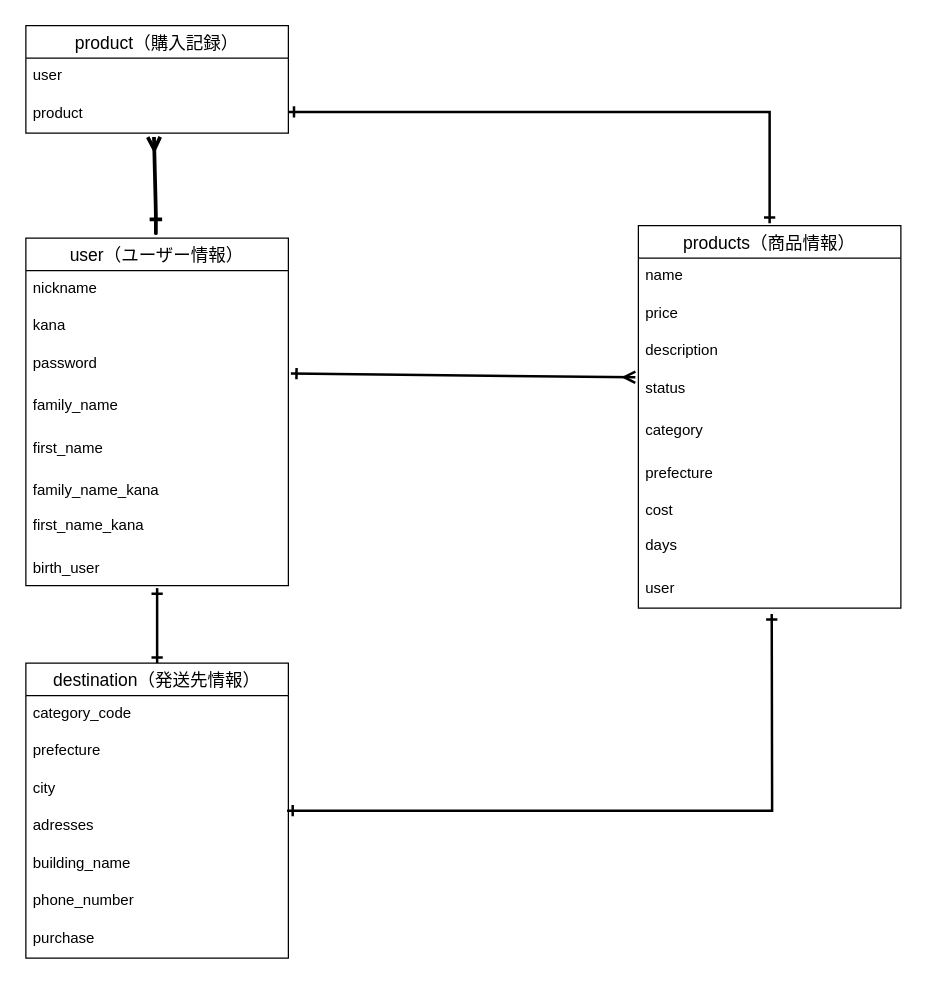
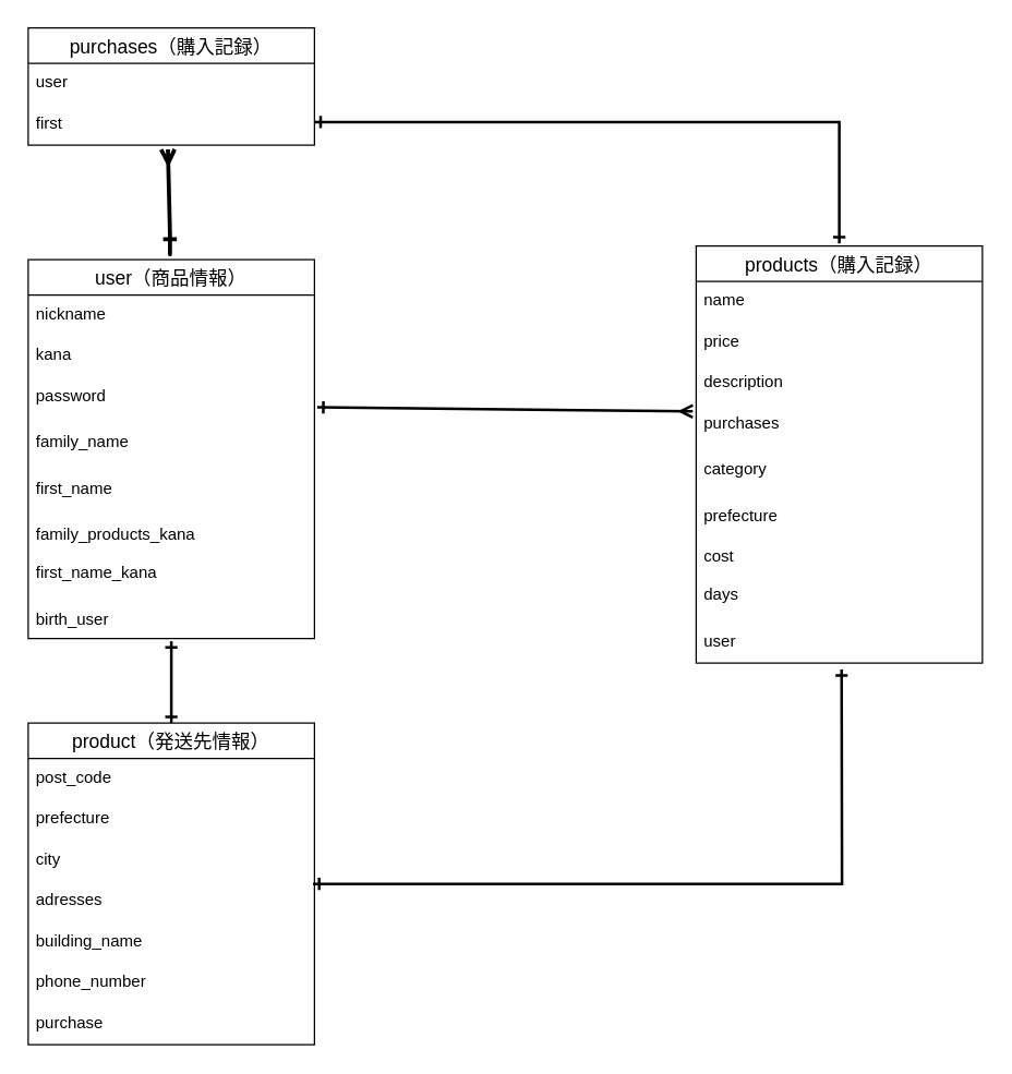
  <mxCell id="0" />
  <mxCell id="1" parent="0" />
  <mxCell id="2" value="" style="edgeStyle=none;html=1;endArrow=ERmany;endFill=0;startArrow=ERone;startFill=0;strokeWidth=3;entryX=0.488;entryY=1.104;entryDx=0;entryDy=0;entryPerimeter=0;" edge="1" parent="1" target="35"><mxGeometry relative="1" as="geometry"><mxPoint x="124" y="170" as="sourcePoint" /><mxPoint x="124" y="120" as="targetPoint" /><Array as="points"><mxPoint x="124" y="191" /><mxPoint x="124" y="170" /></Array></mxGeometry></mxCell>
  <mxCell id="3" style="edgeStyle=none;rounded=0;html=1;strokeWidth=2;startArrow=ERone;startFill=0;endArrow=ERone;endFill=0;" edge="1" parent="1" source="4"><mxGeometry relative="1" as="geometry"><mxPoint x="120" y="190" as="targetPoint" /></mxGeometry></mxCell>
- <mxCell id="4" value="user（ユーザー情報）" style="swimlane;fontStyle=0;childLayout=stackLayout;horizontal=1;startSize=26;horizontalStack=0;resizeParent=1;resizeParentMax=0;resizeLast=0;collapsible=1;marginBottom=0;align=center;fontSize=14;" vertex="1" parent="1"><mxGeometry x="20" y="190" width="210" height="278" as="geometry" /></mxCell>
+ <mxCell id="4" value="user（商品情報）" style="swimlane;fontStyle=0;childLayout=stackLayout;horizontal=1;startSize=26;horizontalStack=0;resizeParent=1;resizeParentMax=0;resizeLast=0;collapsible=1;marginBottom=0;align=center;fontSize=14;" vertex="1" parent="1"><mxGeometry x="20" y="190" width="210" height="278" as="geometry" /></mxCell>
  <mxCell id="5" value="nickname" style="text;strokeColor=none;fillColor=none;spacingLeft=4;spacingRight=4;overflow=hidden;rotatable=0;points=[[0,0.5],[1,0.5]];portConstraint=eastwest;fontSize=12;" vertex="1" parent="4"><mxGeometry y="26" width="210" height="30" as="geometry" /></mxCell>
  <mxCell id="6" value="kana" style="text;strokeColor=none;fillColor=none;spacingLeft=4;spacingRight=4;overflow=hidden;rotatable=0;points=[[0,0.5],[1,0.5]];portConstraint=eastwest;fontSize=12;" vertex="1" parent="4"><mxGeometry y="56" width="210" height="30" as="geometry" /></mxCell>
  <mxCell id="7" value="password" style="text;strokeColor=none;fillColor=none;spacingLeft=4;spacingRight=4;overflow=hidden;rotatable=0;points=[[0,0.5],[1,0.5]];portConstraint=eastwest;fontSize=12;" vertex="1" parent="4"><mxGeometry y="86" width="210" height="34" as="geometry" /></mxCell>
  <mxCell id="8" value="family_name" style="text;strokeColor=none;fillColor=none;spacingLeft=4;spacingRight=4;overflow=hidden;rotatable=0;points=[[0,0.5],[1,0.5]];portConstraint=eastwest;fontSize=12;" vertex="1" parent="4"><mxGeometry y="120" width="210" height="34" as="geometry" /></mxCell>
  <mxCell id="9" value="first_name" style="text;strokeColor=none;fillColor=none;spacingLeft=4;spacingRight=4;overflow=hidden;rotatable=0;points=[[0,0.5],[1,0.5]];portConstraint=eastwest;fontSize=12;" vertex="1" parent="4"><mxGeometry y="154" width="210" height="34" as="geometry" /></mxCell>
- <mxCell id="10" value="family_name_kana" style="text;strokeColor=none;fillColor=none;spacingLeft=4;spacingRight=4;overflow=hidden;rotatable=0;points=[[0,0.5],[1,0.5]];portConstraint=eastwest;fontSize=12;" vertex="1" parent="4"><mxGeometry y="188" width="210" height="28" as="geometry" /></mxCell>
+ <mxCell id="10" value="family_products_kana" style="text;strokeColor=none;fillColor=none;spacingLeft=4;spacingRight=4;overflow=hidden;rotatable=0;points=[[0,0.5],[1,0.5]];portConstraint=eastwest;fontSize=12;" vertex="1" parent="4"><mxGeometry y="188" width="210" height="28" as="geometry" /></mxCell>
  <mxCell id="11" value="first_name_kana" style="text;strokeColor=none;fillColor=none;spacingLeft=4;spacingRight=4;overflow=hidden;rotatable=0;points=[[0,0.5],[1,0.5]];portConstraint=eastwest;fontSize=12;" vertex="1" parent="4"><mxGeometry y="216" width="210" height="34" as="geometry" /></mxCell>
  <mxCell id="12" value="birth_user" style="text;strokeColor=none;fillColor=none;spacingLeft=4;spacingRight=4;overflow=hidden;rotatable=0;points=[[0,0.5],[1,0.5]];portConstraint=eastwest;fontSize=12;" vertex="1" parent="4"><mxGeometry y="250" width="210" height="28" as="geometry" /></mxCell>
  <mxCell id="13" style="edgeStyle=none;rounded=0;html=1;exitX=0.5;exitY=0;exitDx=0;exitDy=0;strokeWidth=2;startArrow=ERone;startFill=0;endArrow=ERone;endFill=0;" edge="1" parent="1"><mxGeometry relative="1" as="geometry"><mxPoint x="230" y="89" as="targetPoint" /><mxPoint x="615" y="178" as="sourcePoint" /><Array as="points"><mxPoint x="615" y="89" /></Array></mxGeometry></mxCell>
- <mxCell id="14" value="products（商品情報）" style="swimlane;fontStyle=0;childLayout=stackLayout;horizontal=1;startSize=26;horizontalStack=0;resizeParent=1;resizeParentMax=0;resizeLast=0;collapsible=1;marginBottom=0;align=center;fontSize=14;" vertex="1" parent="1"><mxGeometry x="510" y="180" width="210" height="306" as="geometry" /></mxCell>
+ <mxCell id="14" value="products（購入記録）" style="swimlane;fontStyle=0;childLayout=stackLayout;horizontal=1;startSize=26;horizontalStack=0;resizeParent=1;resizeParentMax=0;resizeLast=0;collapsible=1;marginBottom=0;align=center;fontSize=14;" vertex="1" parent="1"><mxGeometry x="510" y="180" width="210" height="306" as="geometry" /></mxCell>
  <mxCell id="15" value="name" style="text;strokeColor=none;fillColor=none;spacingLeft=4;spacingRight=4;overflow=hidden;rotatable=0;points=[[0,0.5],[1,0.5]];portConstraint=eastwest;fontSize=12;" vertex="1" parent="14"><mxGeometry y="26" width="210" height="30" as="geometry" /></mxCell>
  <mxCell id="16" value="price" style="text;strokeColor=none;fillColor=none;spacingLeft=4;spacingRight=4;overflow=hidden;rotatable=0;points=[[0,0.5],[1,0.5]];portConstraint=eastwest;fontSize=12;" vertex="1" parent="14"><mxGeometry y="56" width="210" height="30" as="geometry" /></mxCell>
  <mxCell id="17" value="description" style="text;strokeColor=none;fillColor=none;spacingLeft=4;spacingRight=4;overflow=hidden;rotatable=0;points=[[0,0.5],[1,0.5]];portConstraint=eastwest;fontSize=12;" vertex="1" parent="14"><mxGeometry y="86" width="210" height="30" as="geometry" /></mxCell>
- <mxCell id="18" value="status" style="text;strokeColor=none;fillColor=none;spacingLeft=4;spacingRight=4;overflow=hidden;rotatable=0;points=[[0,0.5],[1,0.5]];portConstraint=eastwest;fontSize=12;" vertex="1" parent="14"><mxGeometry y="116" width="210" height="34" as="geometry" /></mxCell>
+ <mxCell id="18" value="purchases" style="text;strokeColor=none;fillColor=none;spacingLeft=4;spacingRight=4;overflow=hidden;rotatable=0;points=[[0,0.5],[1,0.5]];portConstraint=eastwest;fontSize=12;" vertex="1" parent="14"><mxGeometry y="116" width="210" height="34" as="geometry" /></mxCell>
  <mxCell id="19" value="category" style="text;strokeColor=none;fillColor=none;spacingLeft=4;spacingRight=4;overflow=hidden;rotatable=0;points=[[0,0.5],[1,0.5]];portConstraint=eastwest;fontSize=12;" vertex="1" parent="14"><mxGeometry y="150" width="210" height="34" as="geometry" /></mxCell>
  <mxCell id="20" value="prefecture" style="text;strokeColor=none;fillColor=none;spacingLeft=4;spacingRight=4;overflow=hidden;rotatable=0;points=[[0,0.5],[1,0.5]];portConstraint=eastwest;fontSize=12;" vertex="1" parent="14"><mxGeometry y="184" width="210" height="30" as="geometry" /></mxCell>
  <mxCell id="21" value="cost" style="text;strokeColor=none;fillColor=none;spacingLeft=4;spacingRight=4;overflow=hidden;rotatable=0;points=[[0,0.5],[1,0.5]];portConstraint=eastwest;fontSize=12;" vertex="1" parent="14"><mxGeometry y="214" width="210" height="28" as="geometry" /></mxCell>
  <mxCell id="22" value="days" style="text;strokeColor=none;fillColor=none;spacingLeft=4;spacingRight=4;overflow=hidden;rotatable=0;points=[[0,0.5],[1,0.5]];portConstraint=eastwest;fontSize=12;" vertex="1" parent="14"><mxGeometry y="242" width="210" height="34" as="geometry" /></mxCell>
  <mxCell id="23" value="user" style="text;strokeColor=none;fillColor=none;spacingLeft=4;spacingRight=4;overflow=hidden;rotatable=0;points=[[0,0.5],[1,0.5]];portConstraint=eastwest;fontSize=12;" vertex="1" parent="14"><mxGeometry y="276" width="210" height="30" as="geometry" /></mxCell>
- <mxCell id="24" value="destination（発送先情報）" style="swimlane;fontStyle=0;childLayout=stackLayout;horizontal=1;startSize=26;horizontalStack=0;resizeParent=1;resizeParentMax=0;resizeLast=0;collapsible=1;marginBottom=0;align=center;fontSize=14;" vertex="1" parent="1"><mxGeometry x="20" y="530" width="210" height="236" as="geometry" /></mxCell>
- <mxCell id="25" value="category_code" style="text;strokeColor=none;fillColor=none;spacingLeft=4;spacingRight=4;overflow=hidden;rotatable=0;points=[[0,0.5],[1,0.5]];portConstraint=eastwest;fontSize=12;" vertex="1" parent="24"><mxGeometry y="26" width="210" height="30" as="geometry" /></mxCell>
+ <mxCell id="24" value="product（発送先情報）" style="swimlane;fontStyle=0;childLayout=stackLayout;horizontal=1;startSize=26;horizontalStack=0;resizeParent=1;resizeParentMax=0;resizeLast=0;collapsible=1;marginBottom=0;align=center;fontSize=14;" vertex="1" parent="1"><mxGeometry x="20" y="530" width="210" height="236" as="geometry" /></mxCell>
+ <mxCell id="25" value="post_code" style="text;strokeColor=none;fillColor=none;spacingLeft=4;spacingRight=4;overflow=hidden;rotatable=0;points=[[0,0.5],[1,0.5]];portConstraint=eastwest;fontSize=12;" vertex="1" parent="24"><mxGeometry y="26" width="210" height="30" as="geometry" /></mxCell>
  <mxCell id="26" value="prefecture&#10;" style="text;strokeColor=none;fillColor=none;spacingLeft=4;spacingRight=4;overflow=hidden;rotatable=0;points=[[0,0.5],[1,0.5]];portConstraint=eastwest;fontSize=12;" vertex="1" parent="24"><mxGeometry y="56" width="210" height="30" as="geometry" /></mxCell>
  <mxCell id="27" value="city&#10;" style="text;strokeColor=none;fillColor=none;spacingLeft=4;spacingRight=4;overflow=hidden;rotatable=0;points=[[0,0.5],[1,0.5]];portConstraint=eastwest;fontSize=12;" vertex="1" parent="24"><mxGeometry y="86" width="210" height="30" as="geometry" /></mxCell>
  <mxCell id="28" value="adresses" style="text;strokeColor=none;fillColor=none;spacingLeft=4;spacingRight=4;overflow=hidden;rotatable=0;points=[[0,0.5],[1,0.5]];portConstraint=eastwest;fontSize=12;" vertex="1" parent="24"><mxGeometry y="116" width="210" height="30" as="geometry" /></mxCell>
  <mxCell id="29" value="building_name" style="text;strokeColor=none;fillColor=none;spacingLeft=4;spacingRight=4;overflow=hidden;rotatable=0;points=[[0,0.5],[1,0.5]];portConstraint=eastwest;fontSize=12;" vertex="1" parent="24"><mxGeometry y="146" width="210" height="30" as="geometry" /></mxCell>
  <mxCell id="30" value="phone_number" style="text;strokeColor=none;fillColor=none;spacingLeft=4;spacingRight=4;overflow=hidden;rotatable=0;points=[[0,0.5],[1,0.5]];portConstraint=eastwest;fontSize=12;" vertex="1" parent="24"><mxGeometry y="176" width="210" height="30" as="geometry" /></mxCell>
  <mxCell id="31" value="purchase" style="text;strokeColor=none;fillColor=none;spacingLeft=4;spacingRight=4;overflow=hidden;rotatable=0;points=[[0,0.5],[1,0.5]];portConstraint=eastwest;fontSize=12;strokeWidth=1;html=0;" vertex="1" parent="24"><mxGeometry y="206" width="210" height="30" as="geometry" /></mxCell>
  <mxCell id="32" style="edgeStyle=none;rounded=0;html=1;exitX=0.508;exitY=1.156;exitDx=0;exitDy=0;entryX=0.995;entryY=0.067;entryDx=0;entryDy=0;startArrow=ERone;startFill=0;endArrow=ERone;endFill=0;strokeWidth=2;exitPerimeter=0;entryPerimeter=0;" edge="1" parent="1" source="23" target="28"><mxGeometry relative="1" as="geometry"><Array as="points"><mxPoint x="617" y="648" /></Array></mxGeometry></mxCell>
- <mxCell id="33" value="product（購入記録）" style="swimlane;fontStyle=0;childLayout=stackLayout;horizontal=1;startSize=26;horizontalStack=0;resizeParent=1;resizeParentMax=0;resizeLast=0;collapsible=1;marginBottom=0;align=center;fontSize=14;" vertex="1" parent="1"><mxGeometry x="20" width="210" height="86" as="geometry" y="20" /></mxCell>
+ <mxCell id="33" value="purchases（購入記録）" style="swimlane;fontStyle=0;childLayout=stackLayout;horizontal=1;startSize=26;horizontalStack=0;resizeParent=1;resizeParentMax=0;resizeLast=0;collapsible=1;marginBottom=0;align=center;fontSize=14;" vertex="1" parent="1"><mxGeometry x="20" width="210" height="86" as="geometry" y="20" /></mxCell>
  <mxCell id="34" value="user" style="text;strokeColor=none;fillColor=none;spacingLeft=4;spacingRight=4;overflow=hidden;rotatable=0;points=[[0,0.5],[1,0.5]];portConstraint=eastwest;fontSize=12;" vertex="1" parent="33"><mxGeometry y="26" width="210" height="30" as="geometry" /></mxCell>
- <mxCell id="35" value="product" style="text;strokeColor=none;fillColor=none;spacingLeft=4;spacingRight=4;overflow=hidden;rotatable=0;points=[[0,0.5],[1,0.5]];portConstraint=eastwest;fontSize=12;" vertex="1" parent="33"><mxGeometry y="56" width="210" height="30" as="geometry" /></mxCell>
+ <mxCell id="35" value="first" style="text;strokeColor=none;fillColor=none;spacingLeft=4;spacingRight=4;overflow=hidden;rotatable=0;points=[[0,0.5],[1,0.5]];portConstraint=eastwest;fontSize=12;" vertex="1" parent="33"><mxGeometry y="56" width="210" height="30" as="geometry" /></mxCell>
  <mxCell id="36" value="" style="edgeStyle=none;html=1;endArrow=ERmany;endFill=0;startArrow=ERone;startFill=0;strokeWidth=2;entryX=-0.021;entryY=0.157;entryDx=0;entryDy=0;entryPerimeter=0;exitX=1;exitY=0.5;exitDx=0;exitDy=0;" edge="1" parent="1"><mxGeometry relative="1" as="geometry"><mxPoint x="232" y="298.29" as="sourcePoint" /><mxPoint x="507.59" y="301.338" as="targetPoint" /></mxGeometry></mxCell>
  <mxCell id="37" style="edgeStyle=none;rounded=0;html=1;startArrow=ERone;startFill=0;endArrow=ERone;endFill=0;strokeWidth=2;entryX=0.5;entryY=0;entryDx=0;entryDy=0;" edge="1" parent="1" target="24"><mxGeometry relative="1" as="geometry"><mxPoint x="125" y="470" as="sourcePoint" /><mxPoint x="124.44" y="523" as="targetPoint" /></mxGeometry></mxCell>
